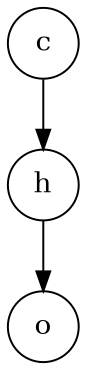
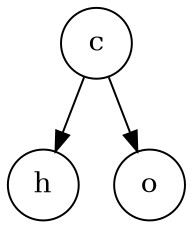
  digraph {
    node [color=black shape=circle]
    c
    h
    o
    c -> h
-   h -> o
+   c -> o
  }
